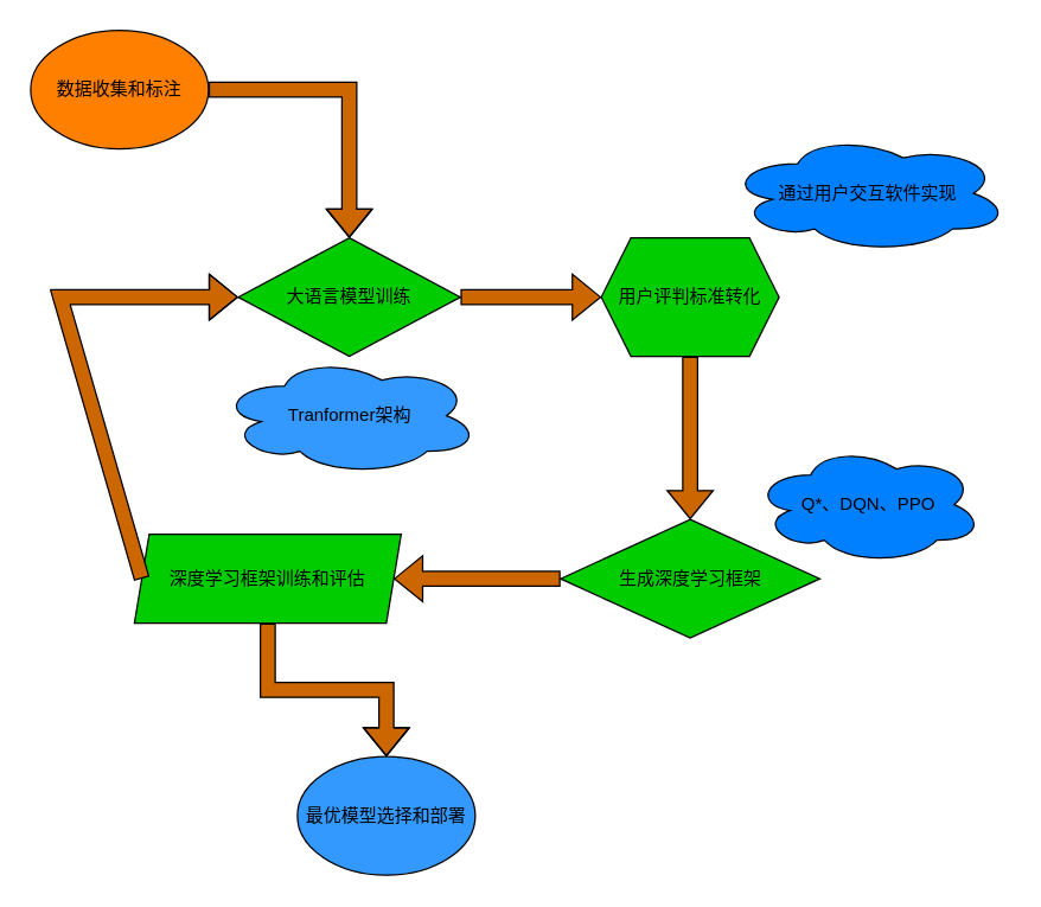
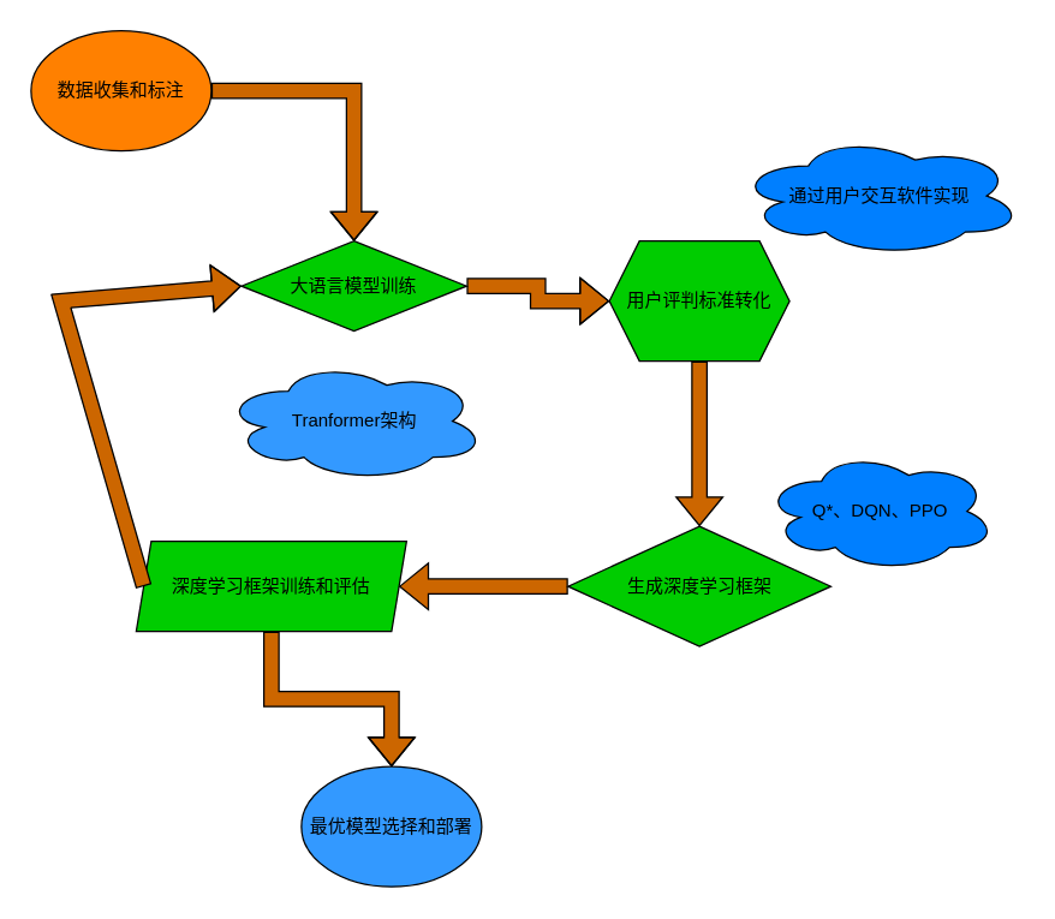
  <mxCell id="0" />
  <mxCell id="1" parent="0" />
  <mxCell id="2" value="" style="edgeStyle=orthogonalEdgeStyle;rounded=0;orthogonalLoop=1;jettySize=auto;html=1;shape=flexArrow;fillColor=#CC6600;" edge="1" parent="1" source="3" target="5"><mxGeometry relative="1" as="geometry" /></mxCell>
  <mxCell id="3" value="数据收集和标注" style="ellipse;whiteSpace=wrap;html=1;fillColor=#FF8000;" vertex="1" parent="1"><mxGeometry x="20" y="20" width="120" height="80" as="geometry" /></mxCell>
  <mxCell id="4" value="" style="edgeStyle=orthogonalEdgeStyle;rounded=0;orthogonalLoop=1;jettySize=auto;html=1;fillColor=#CC6600;shape=flexArrow;" edge="1" parent="1" source="5" target="7"><mxGeometry relative="1" as="geometry" /></mxCell>
- <mxCell id="5" value="大语言模型训练" style="rhombus;whiteSpace=wrap;html=1;fillColor=#00CC00;" vertex="1" parent="1"><mxGeometry x="160" y="160" width="150" height="80" as="geometry" /></mxCell>
+ <mxCell id="5" value="大语言模型训练" style="rhombus;whiteSpace=wrap;html=1;fillColor=#00CC00;" vertex="1" parent="1"><mxGeometry x="160" y="160" width="150" height="60" as="geometry" /></mxCell>
  <mxCell id="6" value="" style="edgeStyle=orthogonalEdgeStyle;rounded=0;orthogonalLoop=1;jettySize=auto;html=1;shape=flexArrow;fillColor=#CC6600;" edge="1" parent="1" source="7" target="9"><mxGeometry relative="1" as="geometry" /></mxCell>
  <mxCell id="7" value="用户评判标准转化" style="shape=hexagon;perimeter=hexagonPerimeter2;whiteSpace=wrap;html=1;fixedSize=1;fillColor=#00CC00;" vertex="1" parent="1"><mxGeometry x="405" y="160" width="120" height="80" as="geometry" /></mxCell>
  <mxCell id="8" value="" style="edgeStyle=orthogonalEdgeStyle;rounded=0;orthogonalLoop=1;jettySize=auto;html=1;shape=flexArrow;fillColor=#CC6600;" edge="1" parent="1" source="9" target="11"><mxGeometry relative="1" as="geometry" /></mxCell>
  <mxCell id="9" value="生成深度学习框架" style="rhombus;whiteSpace=wrap;html=1;fillColor=#00CC00;" vertex="1" parent="1"><mxGeometry x="377.5" y="350" width="175" height="80" as="geometry" /></mxCell>
  <mxCell id="10" value="" style="edgeStyle=orthogonalEdgeStyle;rounded=0;orthogonalLoop=1;jettySize=auto;html=1;shape=flexArrow;fillColor=#CC6600;" edge="1" parent="1" source="11" target="12"><mxGeometry relative="1" as="geometry" /></mxCell>
  <mxCell id="11" value="深度学习框架训练和评估" style="shape=parallelogram;perimeter=parallelogramPerimeter;whiteSpace=wrap;html=1;fixedSize=1;fillColor=#00CC00;size=10;" vertex="1" parent="1"><mxGeometry x="90" y="360" width="180" height="60" as="geometry" /></mxCell>
  <mxCell id="12" value="最优模型选择和部署" style="ellipse;whiteSpace=wrap;html=1;fillColor=#3399ff;" vertex="1" parent="1"><mxGeometry x="200" y="510" width="120" height="80" as="geometry" /></mxCell>
  <mxCell id="13" value="" style="endArrow=classic;html=1;rounded=0;exitX=0;exitY=0.5;exitDx=0;exitDy=0;entryX=0;entryY=0.5;entryDx=0;entryDy=0;shape=flexArrow;fillColor=#CC6600;" edge="1" parent="1" source="11" target="5"><mxGeometry width="50" height="50" relative="1" as="geometry"><mxPoint x="540" y="390" as="sourcePoint" /><mxPoint x="590" y="340" as="targetPoint" /><Array as="points"><mxPoint x="40" y="200" /></Array></mxGeometry></mxCell>
  <mxCell id="14" value="通过用户交互软件实现" style="ellipse;shape=cloud;whiteSpace=wrap;html=1;fillColor=#007FFF;" vertex="1" parent="1"><mxGeometry x="490" y="90" width="190" height="80" as="geometry" /></mxCell>
  <mxCell id="15" value="Q*、DQN、PPO" style="ellipse;shape=cloud;whiteSpace=wrap;html=1;fillColor=#007FFF;" vertex="1" parent="1"><mxGeometry x="507.5" y="300" width="155" height="80" as="geometry" /></mxCell>
  <mxCell id="16" value="Tranformer架构" style="ellipse;shape=cloud;whiteSpace=wrap;html=1;fillColor=#3399FF;" vertex="1" parent="1"><mxGeometry x="147.5" y="240" width="175" height="80" as="geometry" /></mxCell>
